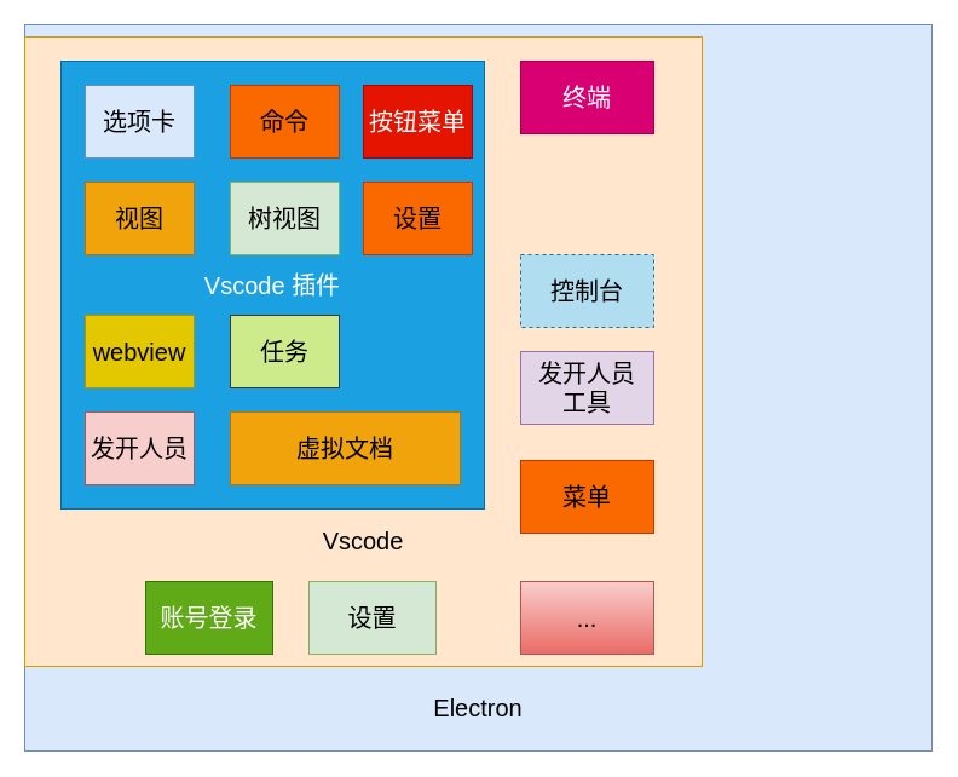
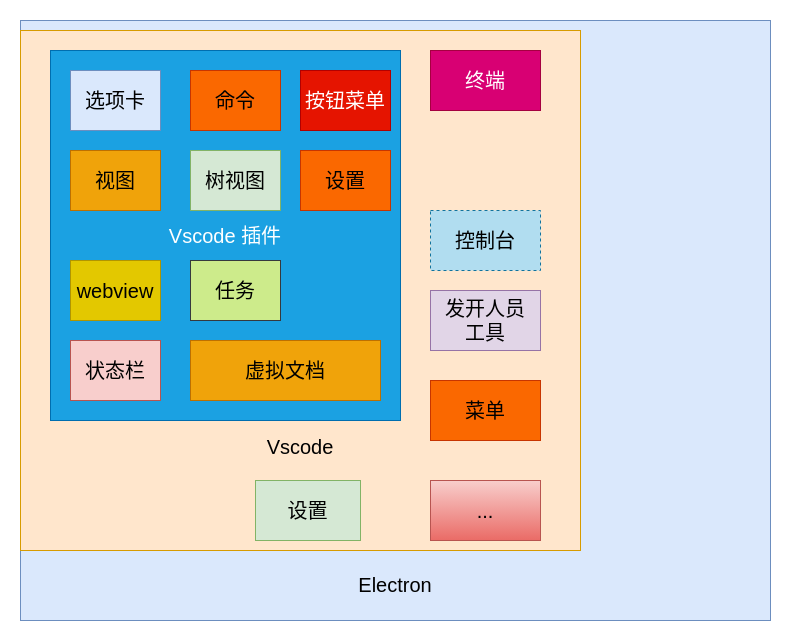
  <mxCell id="0" />
  <mxCell id="1" parent="0" />
  <mxCell id="2" value="" style="rounded=0;whiteSpace=wrap;html=1;" vertex="1" parent="1"><mxGeometry x="290" y="280" width="120" height="60" as="geometry" /></mxCell>
  <mxCell id="3" value="&lt;div&gt;&lt;span style=&quot;font-size: 20px&quot;&gt;&lt;br&gt;&lt;/span&gt;&lt;/div&gt;&lt;div&gt;&lt;span style=&quot;font-size: 20px&quot;&gt;&lt;br&gt;&lt;/span&gt;&lt;/div&gt;&lt;div&gt;&lt;span style=&quot;font-size: 20px&quot;&gt;&lt;br&gt;&lt;/span&gt;&lt;/div&gt;&lt;div&gt;&lt;span style=&quot;font-size: 20px&quot;&gt;&lt;br&gt;&lt;/span&gt;&lt;/div&gt;&lt;div&gt;&lt;span style=&quot;font-size: 20px&quot;&gt;&lt;br&gt;&lt;/span&gt;&lt;/div&gt;&lt;div&gt;&lt;span style=&quot;font-size: 20px&quot;&gt;&lt;br&gt;&lt;/span&gt;&lt;/div&gt;&lt;div&gt;&lt;span style=&quot;font-size: 20px&quot;&gt;&lt;br&gt;&lt;/span&gt;&lt;/div&gt;&lt;div&gt;&lt;span style=&quot;font-size: 20px&quot;&gt;&lt;br&gt;&lt;/span&gt;&lt;/div&gt;&lt;div&gt;&lt;span style=&quot;font-size: 20px&quot;&gt;&lt;br&gt;&lt;/span&gt;&lt;/div&gt;&lt;div&gt;&lt;span style=&quot;font-size: 20px&quot;&gt;&lt;br&gt;&lt;/span&gt;&lt;/div&gt;&lt;div&gt;&lt;span style=&quot;font-size: 20px&quot;&gt;&lt;br&gt;&lt;/span&gt;&lt;/div&gt;&lt;div&gt;&lt;span style=&quot;font-size: 20px&quot;&gt;&lt;br&gt;&lt;/span&gt;&lt;/div&gt;&lt;div&gt;&lt;span style=&quot;font-size: 20px&quot;&gt;&lt;br&gt;&lt;/span&gt;&lt;/div&gt;&lt;div&gt;&lt;span style=&quot;font-size: 20px&quot;&gt;&lt;br&gt;&lt;/span&gt;&lt;/div&gt;&lt;div&gt;&lt;span style=&quot;font-size: 20px&quot;&gt;&lt;br&gt;&lt;/span&gt;&lt;/div&gt;&lt;div&gt;&lt;span style=&quot;font-size: 20px&quot;&gt;&lt;br&gt;&lt;/span&gt;&lt;/div&gt;&lt;div&gt;&lt;span style=&quot;font-size: 20px&quot;&gt;&lt;br&gt;&lt;/span&gt;&lt;/div&gt;&lt;div&gt;&lt;span style=&quot;font-size: 20px&quot;&gt;&lt;br&gt;&lt;/span&gt;&lt;/div&gt;&lt;div&gt;&lt;span style=&quot;font-size: 20px&quot;&gt;&lt;br&gt;&lt;/span&gt;&lt;/div&gt;&lt;div&gt;&lt;span style=&quot;font-size: 20px&quot;&gt;&lt;br&gt;&lt;/span&gt;&lt;/div&gt;&lt;div&gt;&lt;span style=&quot;font-size: 20px&quot;&gt;&lt;br&gt;&lt;/span&gt;&lt;/div&gt;&lt;div&gt;&lt;span style=&quot;font-size: 20px&quot;&gt;&lt;br&gt;&lt;/span&gt;&lt;/div&gt;&lt;div&gt;&lt;span style=&quot;font-size: 20px&quot;&gt;Electron&lt;/span&gt;&lt;/div&gt;" style="rounded=0;whiteSpace=wrap;html=1;fillColor=#dae8fc;strokeColor=#6c8ebf;align=center;" vertex="1" parent="1"><mxGeometry x="20" y="20" width="750" height="600" as="geometry" /></mxCell>
  <mxCell id="4" value="&lt;font style=&quot;font-size: 20px&quot;&gt;&lt;br&gt;&lt;br&gt;&lt;br&gt;&lt;br&gt;&lt;br&gt;&lt;br&gt;&lt;br&gt;&lt;br&gt;&lt;br&gt;&lt;br&gt;&lt;br&gt;&lt;br&gt;&lt;br&gt;Vscode&lt;/font&gt;" style="rounded=0;whiteSpace=wrap;html=1;fillColor=#ffe6cc;strokeColor=#d79b00;" vertex="1" parent="1"><mxGeometry x="20" y="30" width="560" height="520" as="geometry" /></mxCell>
  <mxCell id="5" value="&lt;font style=&quot;font-size: 20px&quot;&gt;Vscode 插件&lt;/font&gt;" style="rounded=0;whiteSpace=wrap;html=1;fillColor=#1ba1e2;strokeColor=#006EAF;fontColor=#ffffff;" vertex="1" parent="1"><mxGeometry x="50" y="50" width="350" height="370" as="geometry" /></mxCell>
  <mxCell id="6" value="&lt;span style=&quot;font-size: 20px&quot;&gt;终端&lt;/span&gt;" style="rounded=0;whiteSpace=wrap;html=1;fillColor=#d80073;strokeColor=#A50040;fontColor=#ffffff;" vertex="1" parent="1"><mxGeometry x="430" y="50" width="110" height="60" as="geometry" /></mxCell>
  <mxCell id="7" value="&lt;span style=&quot;font-size: 20px&quot;&gt;控制台&lt;/span&gt;" style="rounded=0;whiteSpace=wrap;html=1;fillColor=#b1ddf0;strokeColor=#10739e;dashed=1;" vertex="1" parent="1"><mxGeometry x="430" y="210" width="110" height="60" as="geometry" /></mxCell>
  <mxCell id="8" value="&lt;span style=&quot;font-size: 20px&quot;&gt;...&lt;/span&gt;" style="rounded=0;whiteSpace=wrap;html=1;gradientColor=#ea6b66;fillColor=#f8cecc;strokeColor=#b85450;" vertex="1" parent="1"><mxGeometry x="430" y="480" width="110" height="60" as="geometry" /></mxCell>
  <mxCell id="9" value="&lt;span style=&quot;font-size: 20px&quot;&gt;选项卡&lt;/span&gt;" style="rounded=0;whiteSpace=wrap;html=1;fillColor=#dae8fc;strokeColor=#6c8ebf;" vertex="1" parent="1"><mxGeometry x="70" y="70" width="90" height="60" as="geometry" /></mxCell>
  <mxCell id="10" value="&lt;span style=&quot;font-size: 20px&quot;&gt;发开人员&lt;br&gt;工具&lt;/span&gt;" style="rounded=0;whiteSpace=wrap;html=1;fillColor=#e1d5e7;strokeColor=#9673a6;" vertex="1" parent="1"><mxGeometry x="430" y="290" width="110" height="60" as="geometry" /></mxCell>
  <mxCell id="11" value="&lt;span style=&quot;font-size: 20px&quot;&gt;菜单&lt;/span&gt;" style="rounded=0;whiteSpace=wrap;html=1;fillColor=#fa6800;strokeColor=#C73500;fontColor=#000000;" vertex="1" parent="1"><mxGeometry x="430" y="380" width="110" height="60" as="geometry" /></mxCell>
  <mxCell id="12" value="&lt;span style=&quot;font-size: 20px&quot;&gt;视图&lt;/span&gt;" style="rounded=0;whiteSpace=wrap;html=1;fillColor=#f0a30a;strokeColor=#BD7000;fontColor=#000000;" vertex="1" parent="1"><mxGeometry x="70" y="150" width="90" height="60" as="geometry" /></mxCell>
  <mxCell id="13" value="&lt;span style=&quot;font-size: 20px&quot;&gt;webview&lt;/span&gt;" style="rounded=0;whiteSpace=wrap;html=1;fillColor=#e3c800;strokeColor=#B09500;fontColor=#000000;" vertex="1" parent="1"><mxGeometry x="70" y="260" width="90" height="60" as="geometry" /></mxCell>
- <mxCell id="14" value="&lt;span style=&quot;font-size: 20px&quot;&gt;发开人员&lt;/span&gt;" style="rounded=0;whiteSpace=wrap;html=1;fillColor=#f8cecc;strokeColor=#b85450;" vertex="1" parent="1"><mxGeometry x="70" y="340" width="90" height="60" as="geometry" /></mxCell>
+ <mxCell id="14" value="&lt;span style=&quot;font-size: 20px&quot;&gt;状态栏&lt;/span&gt;" style="rounded=0;whiteSpace=wrap;html=1;fillColor=#f8cecc;strokeColor=#b85450;" vertex="1" parent="1"><mxGeometry x="70" y="340" width="90" height="60" as="geometry" /></mxCell>
  <mxCell id="15" value="&lt;span style=&quot;font-size: 20px&quot;&gt;树视图&lt;/span&gt;" style="rounded=0;whiteSpace=wrap;html=1;fillColor=#d5e8d4;strokeColor=#82b366;" vertex="1" parent="1"><mxGeometry x="190" y="150" width="90" height="60" as="geometry" /></mxCell>
  <mxCell id="16" value="&lt;span style=&quot;font-size: 20px&quot;&gt;设置&lt;/span&gt;" style="rounded=0;whiteSpace=wrap;html=1;fillColor=#d5e8d4;strokeColor=#82b366;" vertex="1" parent="1"><mxGeometry x="255" y="480" width="105" height="60" as="geometry" /></mxCell>
- <mxCell id="17" value="&lt;span style=&quot;font-size: 20px&quot;&gt;账号登录&lt;/span&gt;" style="rounded=0;whiteSpace=wrap;html=1;fillColor=#60a917;strokeColor=#2D7600;fontColor=#ffffff;" vertex="1" parent="1"><mxGeometry x="120" y="480" width="105" height="60" as="geometry" /></mxCell>
  <mxCell id="18" value="&lt;span style=&quot;font-size: 20px&quot;&gt;命令&lt;/span&gt;" style="rounded=0;whiteSpace=wrap;html=1;fillColor=#fa6800;strokeColor=#C73500;fontColor=#000000;" vertex="1" parent="1"><mxGeometry x="190" y="70" width="90" height="60" as="geometry" /></mxCell>
  <mxCell id="19" value="&lt;span style=&quot;font-size: 20px&quot;&gt;任务&lt;/span&gt;" style="rounded=0;whiteSpace=wrap;html=1;fillColor=#cdeb8b;strokeColor=#36393d;" vertex="1" parent="1"><mxGeometry x="190" y="260" width="90" height="60" as="geometry" /></mxCell>
  <mxCell id="20" value="&lt;span style=&quot;font-size: 20px&quot;&gt;虚拟文档&lt;/span&gt;" style="rounded=0;whiteSpace=wrap;html=1;fillColor=#f0a30a;strokeColor=#BD7000;fontColor=#000000;" vertex="1" parent="1"><mxGeometry x="190" y="340" width="190" height="60" as="geometry" /></mxCell>
  <mxCell id="21" value="&lt;font style=&quot;font-size: 20px&quot;&gt;按钮菜单&lt;/font&gt;" style="rounded=0;whiteSpace=wrap;html=1;fillColor=#e51400;strokeColor=#B20000;fontColor=#ffffff;" vertex="1" parent="1"><mxGeometry x="300" y="70" width="90" height="60" as="geometry" /></mxCell>
  <mxCell id="22" value="&lt;span style=&quot;font-size: 20px&quot;&gt;设置&lt;/span&gt;" style="rounded=0;whiteSpace=wrap;html=1;fillColor=#fa6800;strokeColor=#C73500;fontColor=#000000;" vertex="1" parent="1"><mxGeometry x="300" y="150" width="90" height="60" as="geometry" /></mxCell>
